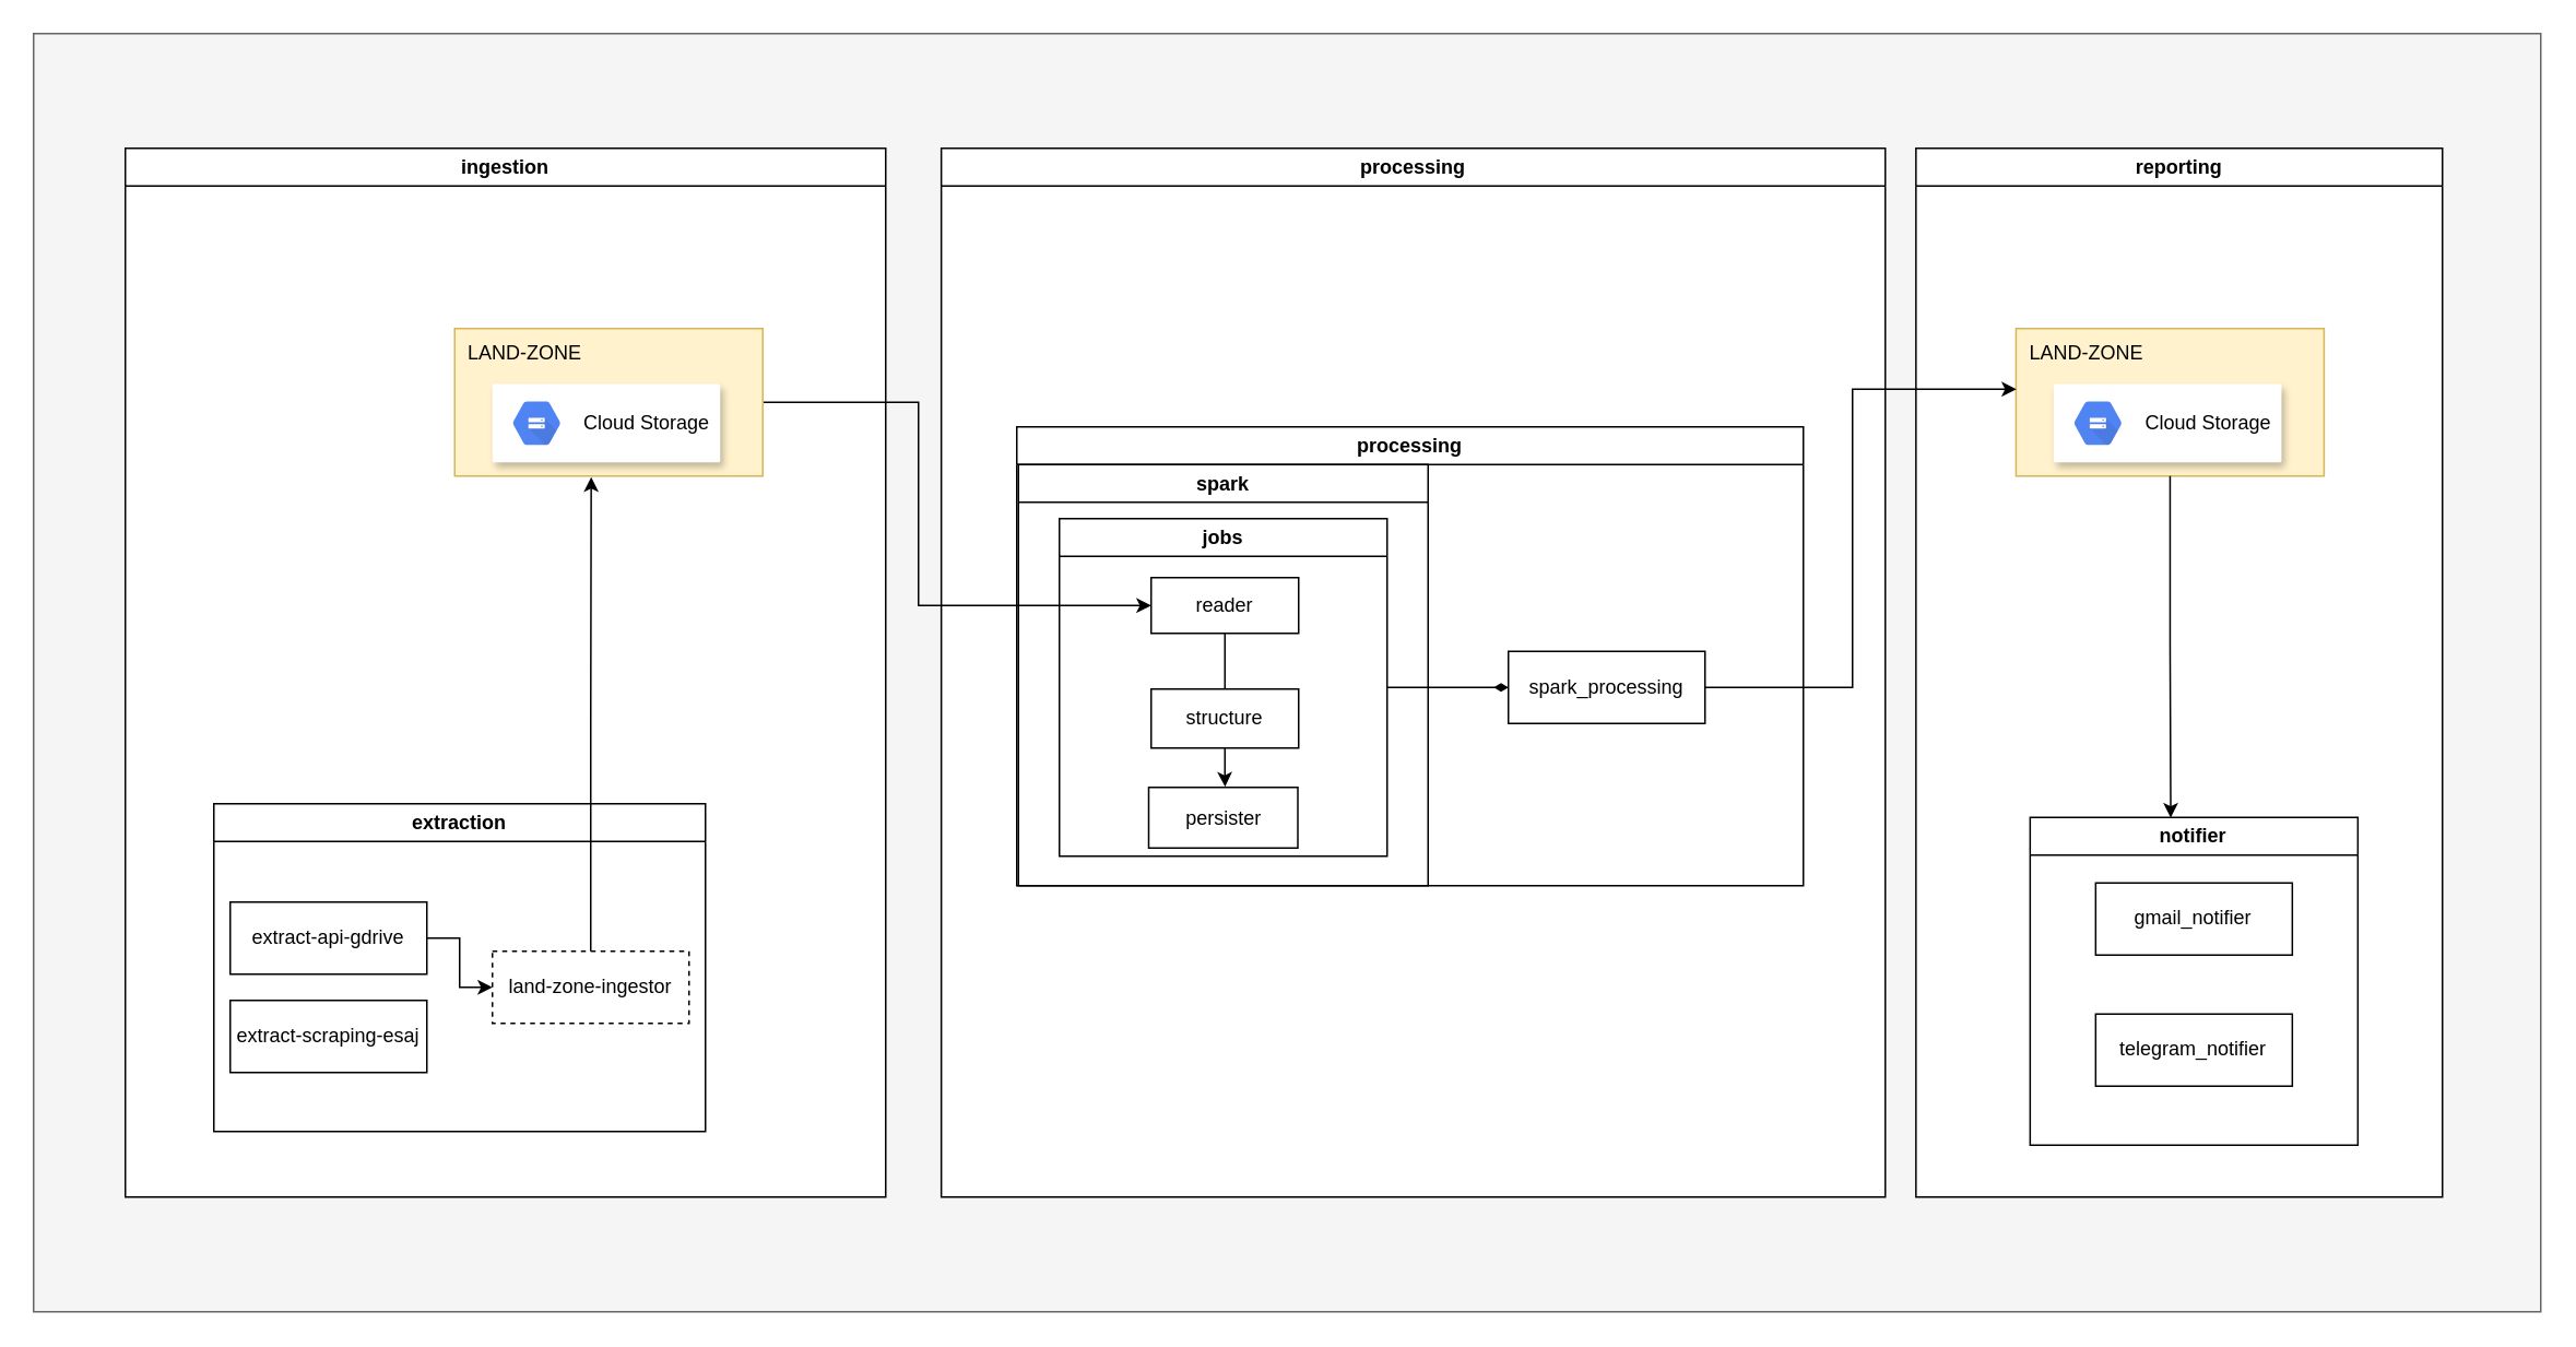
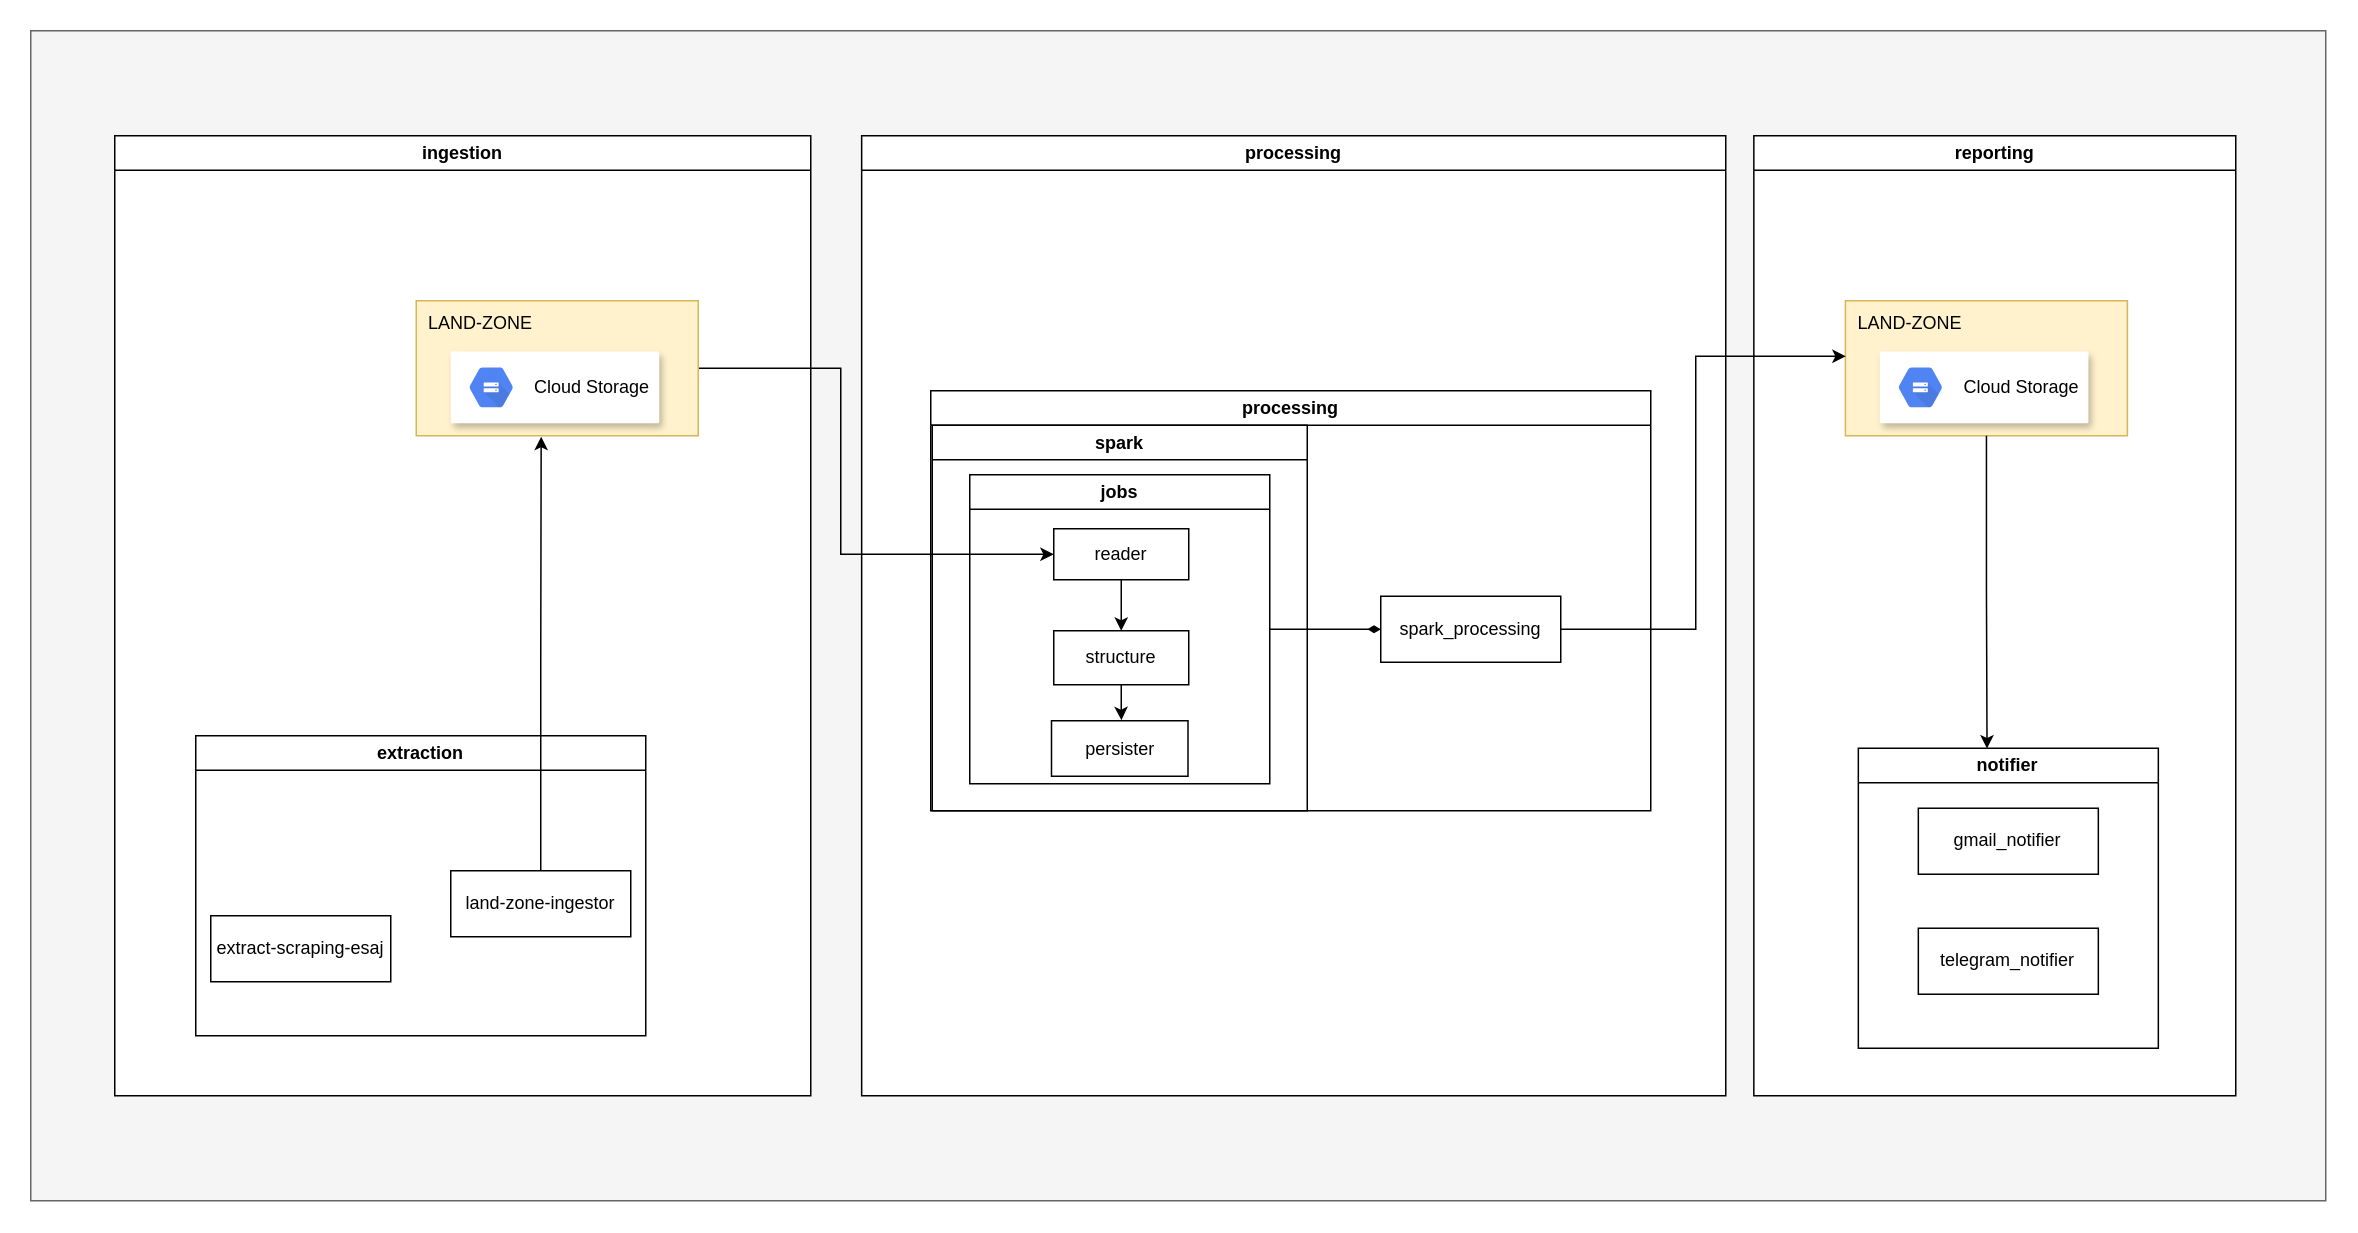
  <mxCell id="0" />
  <mxCell id="1" parent="0" />
  <mxCell id="2" value="" style="rounded=0;whiteSpace=wrap;html=1;fillColor=#f5f5f5;strokeColor=#666666;fontColor=#333333;" parent="1" vertex="1"><mxGeometry x="20" y="20" width="1530" height="780" as="geometry" /></mxCell>
  <mxCell id="3" value="reporting" style="swimlane;whiteSpace=wrap;html=1;fillColor=default;swimlaneFillColor=default;" parent="1" vertex="1"><mxGeometry x="1168.72" y="90" width="321.28" height="640" as="geometry" /></mxCell>
  <mxCell id="4" value="processing" style="swimlane;whiteSpace=wrap;html=1;fillColor=default;swimlaneFillColor=default;" parent="1" vertex="1"><mxGeometry x="573.94" y="90" width="576.06" height="640" as="geometry" /></mxCell>
  <mxCell id="5" value="ingestion" style="swimlane;whiteSpace=wrap;html=1;fillColor=default;swimlaneFillColor=default;" parent="1" vertex="1"><mxGeometry x="76" y="90" width="464" height="640" as="geometry" /></mxCell>
  <mxCell id="6" value="extraction" style="swimlane;whiteSpace=wrap;html=1;fillColor=none;" parent="1" vertex="1"><mxGeometry x="130" y="490" width="300" height="200" as="geometry"><mxRectangle x="1002.78" y="1120" width="90" height="30" as="alternateBounds" /></mxGeometry></mxCell>
- <mxCell id="7" style="edgeStyle=orthogonalEdgeStyle;rounded=0;orthogonalLoop=1;jettySize=auto;html=1;entryX=0;entryY=0.5;entryDx=0;entryDy=0;" parent="6" source="8" target="10" edge="1"><mxGeometry relative="1" as="geometry" /></mxCell>
- <mxCell id="8" value="extract-api-gdrive" style="rounded=0;whiteSpace=wrap;html=1;" parent="6" vertex="1"><mxGeometry x="10" y="60" width="120" height="44" as="geometry" /></mxCell>
  <mxCell id="9" value="extract-scraping-esaj" style="rounded=0;whiteSpace=wrap;html=1;" parent="6" vertex="1"><mxGeometry x="10" y="120" width="120" height="44" as="geometry" /></mxCell>
- <mxCell id="10" value="land-zone-ingestor" style="rounded=0;whiteSpace=wrap;html=1;dashed=1;" parent="6" vertex="1"><mxGeometry x="170" y="90" width="120" height="44" as="geometry" /></mxCell>
+ <mxCell id="10" value="land-zone-ingestor" style="rounded=0;whiteSpace=wrap;html=1;" parent="6" vertex="1"><mxGeometry x="170" y="90" width="120" height="44" as="geometry" /></mxCell>
  <mxCell id="11" value="notifier" style="swimlane;whiteSpace=wrap;html=1;fillColor=none;" parent="1" vertex="1"><mxGeometry x="1238.39" y="498.32" width="200" height="200" as="geometry" /></mxCell>
  <mxCell id="12" value="gmail_notifier" style="rounded=0;whiteSpace=wrap;html=1;" parent="11" vertex="1"><mxGeometry x="40" y="40" width="120" height="44" as="geometry" /></mxCell>
  <mxCell id="13" value="telegram_notifier" style="rounded=0;whiteSpace=wrap;html=1;" parent="11" vertex="1"><mxGeometry x="40" y="120" width="120" height="44" as="geometry" /></mxCell>
  <mxCell id="14" value="processing" style="swimlane;whiteSpace=wrap;html=1;fillColor=none;" parent="1" vertex="1"><mxGeometry x="620" y="260" width="480" height="280" as="geometry"><mxRectangle x="1202.78" y="760" width="100" height="30" as="alternateBounds" /></mxGeometry></mxCell>
  <mxCell id="15" style="edgeStyle=orthogonalEdgeStyle;rounded=0;orthogonalLoop=1;jettySize=auto;html=1;entryX=0;entryY=0.5;entryDx=0;entryDy=0;endArrow=diamondThin;endFill=1;" parent="14" source="16" target="23" edge="1"><mxGeometry relative="1" as="geometry"><mxPoint x="290" y="159" as="targetPoint" /></mxGeometry></mxCell>
  <mxCell id="16" value="jobs" style="swimlane;whiteSpace=wrap;html=1;fillColor=none;" parent="14" vertex="1"><mxGeometry x="26" y="56" width="200" height="206" as="geometry"><mxRectangle x="255" y="56" width="60" height="30" as="alternateBounds" /></mxGeometry></mxCell>
  <mxCell id="17" value="spark" style="swimlane;whiteSpace=wrap;html=1;fillColor=none;" parent="14" vertex="1"><mxGeometry x="1" y="23" width="250" height="257" as="geometry"><mxRectangle x="229" y="23" width="70" height="30" as="alternateBounds" /></mxGeometry></mxCell>
- <mxCell id="18" style="edgeStyle=orthogonalEdgeStyle;rounded=0;orthogonalLoop=1;jettySize=auto;html=1;entryX=0.5;entryY=0;entryDx=0;entryDy=0;endArrow=none;" parent="17" source="19" target="21" edge="1"><mxGeometry relative="1" as="geometry"><Array as="points"><mxPoint x="126" y="117" /><mxPoint x="126" y="117" /></Array></mxGeometry></mxCell>
+ <mxCell id="18" style="edgeStyle=orthogonalEdgeStyle;rounded=0;orthogonalLoop=1;jettySize=auto;html=1;entryX=0.5;entryY=0;entryDx=0;entryDy=0;" parent="17" source="19" target="21" edge="1"><mxGeometry relative="1" as="geometry"><Array as="points"><mxPoint x="126" y="117" /><mxPoint x="126" y="117" /></Array></mxGeometry></mxCell>
  <mxCell id="19" value="reader" style="rounded=0;whiteSpace=wrap;html=1;" parent="17" vertex="1"><mxGeometry x="81" y="69" width="90" height="34" as="geometry" /></mxCell>
  <mxCell id="20" style="edgeStyle=orthogonalEdgeStyle;rounded=0;orthogonalLoop=1;jettySize=auto;html=1;entryX=0.512;entryY=-0.01;entryDx=0;entryDy=0;entryPerimeter=0;" parent="17" source="21" target="22" edge="1"><mxGeometry relative="1" as="geometry" /></mxCell>
  <mxCell id="21" value="structure" style="rounded=0;whiteSpace=wrap;html=1;" parent="17" vertex="1"><mxGeometry x="81" y="137" width="90" height="36" as="geometry" /></mxCell>
  <mxCell id="22" value="persister" style="rounded=0;whiteSpace=wrap;html=1;" parent="17" vertex="1"><mxGeometry x="79.5" y="197" width="91" height="37" as="geometry" /></mxCell>
  <mxCell id="23" value="spark_processing" style="rounded=0;whiteSpace=wrap;html=1;" parent="14" vertex="1"><mxGeometry x="300" y="137" width="120" height="44" as="geometry" /></mxCell>
  <mxCell id="24" style="edgeStyle=orthogonalEdgeStyle;rounded=0;orthogonalLoop=1;jettySize=auto;html=1;entryX=0;entryY=0.5;entryDx=0;entryDy=0;" parent="1" source="25" target="19" edge="1"><mxGeometry relative="1" as="geometry"><mxPoint x="706" y="245" as="targetPoint" /><Array as="points"><mxPoint x="560" y="245" /><mxPoint x="560" y="369" /></Array></mxGeometry></mxCell>
  <mxCell id="25" value="" style="rounded=0;whiteSpace=wrap;html=1;fillColor=#fff2cc;strokeColor=#d6b656;" parent="1" vertex="1"><mxGeometry x="277" y="200" width="188" height="90" as="geometry" /></mxCell>
  <mxCell id="26" value="" style="shadow=1;strokeWidth=1;rounded=1;absoluteArcSize=1;arcSize=2;strokeColor=none;" parent="1" vertex="1"><mxGeometry x="300" y="233.8" width="139" height="47.88" as="geometry" /></mxCell>
  <mxCell id="27" value="&lt;font color=&quot;#000000&quot;&gt;Cloud Storage&lt;/font&gt;" style="dashed=0;connectable=0;html=1;fillColor=#5184F3;strokeColor=none;shape=mxgraph.gcp2.hexIcon;prIcon=cloud_storage;part=1;labelPosition=right;verticalLabelPosition=middle;align=left;verticalAlign=middle;spacingLeft=5;fontColor=#999999;fontSize=12;" parent="26" vertex="1"><mxGeometry y="0.5" width="44" height="39" relative="1" as="geometry"><mxPoint x="5" y="-19.5" as="offset" /></mxGeometry></mxCell>
  <mxCell id="28" value="LAND-ZONE" style="text;html=1;align=center;verticalAlign=middle;whiteSpace=wrap;rounded=0;" parent="1" vertex="1"><mxGeometry x="276" y="200" width="88" height="30" as="geometry" /></mxCell>
  <mxCell id="29" style="edgeStyle=orthogonalEdgeStyle;rounded=0;orthogonalLoop=1;jettySize=auto;html=1;entryX=0.443;entryY=1.007;entryDx=0;entryDy=0;entryPerimeter=0;" parent="1" source="10" target="25" edge="1"><mxGeometry relative="1" as="geometry" /></mxCell>
  <mxCell id="30" value="" style="rounded=0;whiteSpace=wrap;html=1;fillColor=#fff2cc;strokeColor=#d6b656;" parent="1" vertex="1"><mxGeometry x="1229.78" y="200" width="188" height="90" as="geometry" /></mxCell>
  <mxCell id="31" value="" style="shadow=1;strokeWidth=1;rounded=1;absoluteArcSize=1;arcSize=2;strokeColor=none;" parent="1" vertex="1"><mxGeometry x="1252.78" y="233.8" width="139" height="47.88" as="geometry" /></mxCell>
  <mxCell id="32" value="&lt;font color=&quot;#000000&quot;&gt;Cloud Storage&lt;/font&gt;" style="dashed=0;connectable=0;html=1;fillColor=#5184F3;strokeColor=none;shape=mxgraph.gcp2.hexIcon;prIcon=cloud_storage;part=1;labelPosition=right;verticalLabelPosition=middle;align=left;verticalAlign=middle;spacingLeft=5;fontColor=#999999;fontSize=12;" parent="31" vertex="1"><mxGeometry y="0.5" width="44" height="39" relative="1" as="geometry"><mxPoint x="5" y="-19.5" as="offset" /></mxGeometry></mxCell>
  <mxCell id="33" value="LAND-ZONE" style="text;html=1;align=center;verticalAlign=middle;whiteSpace=wrap;rounded=0;" parent="1" vertex="1"><mxGeometry x="1228.78" y="200" width="88" height="30" as="geometry" /></mxCell>
  <mxCell id="34" style="edgeStyle=orthogonalEdgeStyle;rounded=0;orthogonalLoop=1;jettySize=auto;html=1;" parent="1" source="23" edge="1"><mxGeometry relative="1" as="geometry"><mxPoint x="1230" y="237" as="targetPoint" /><Array as="points"><mxPoint x="1130" y="419" /><mxPoint x="1130" y="237" /></Array></mxGeometry></mxCell>
  <mxCell id="35" style="edgeStyle=orthogonalEdgeStyle;rounded=0;orthogonalLoop=1;jettySize=auto;html=1;entryX=0.429;entryY=0.001;entryDx=0;entryDy=0;entryPerimeter=0;" parent="1" source="30" target="11" edge="1"><mxGeometry relative="1" as="geometry" /></mxCell>
